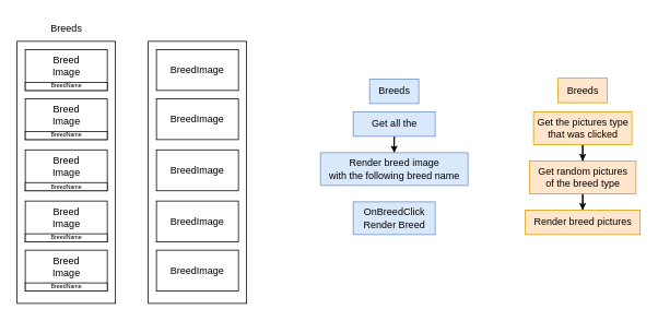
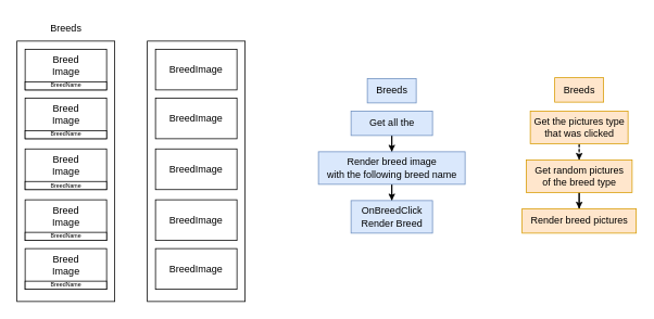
  <mxCell id="0" />
  <mxCell id="1" parent="0" />
  <mxCell id="2" value="" style="rounded=0;whiteSpace=wrap;html=1;" vertex="1" parent="1"><mxGeometry x="20" y="50" width="120" height="320" as="geometry" /></mxCell>
  <mxCell id="3" value="Breeds" style="text;html=1;align=center;verticalAlign=middle;resizable=0;points=[];autosize=1;strokeColor=none;fillColor=none;" vertex="1" parent="1"><mxGeometry x="50" y="20" width="60" height="30" as="geometry" /></mxCell>
  <mxCell id="4" value="" style="rounded=0;whiteSpace=wrap;html=1;" vertex="1" parent="1"><mxGeometry x="30" y="60" width="100" height="50" as="geometry" /></mxCell>
  <mxCell id="5" value="Breed&lt;br&gt;Image" style="text;html=1;align=center;verticalAlign=middle;resizable=0;points=[];autosize=1;strokeColor=none;fillColor=none;" vertex="1" parent="1"><mxGeometry x="50" y="60" width="60" height="40" as="geometry" /></mxCell>
  <mxCell id="6" value="" style="rounded=0;whiteSpace=wrap;html=1;" vertex="1" parent="1"><mxGeometry x="30" y="100" width="100" height="10" as="geometry" /></mxCell>
  <mxCell id="7" value="BreedName" style="text;html=1;align=center;verticalAlign=middle;resizable=0;points=[];autosize=1;strokeColor=none;fillColor=none;fontSize=7;" vertex="1" parent="1"><mxGeometry x="50" y="95" width="60" height="20" as="geometry" /></mxCell>
  <mxCell id="8" value="" style="rounded=0;whiteSpace=wrap;html=1;" vertex="1" parent="1"><mxGeometry x="30" y="120" width="100" height="50" as="geometry" /></mxCell>
  <mxCell id="9" value="Breed&lt;br&gt;Image" style="text;html=1;align=center;verticalAlign=middle;resizable=0;points=[];autosize=1;strokeColor=none;fillColor=none;" vertex="1" parent="1"><mxGeometry x="50" y="120" width="60" height="40" as="geometry" /></mxCell>
  <mxCell id="10" value="" style="rounded=0;whiteSpace=wrap;html=1;" vertex="1" parent="1"><mxGeometry x="30" y="160" width="100" height="10" as="geometry" /></mxCell>
  <mxCell id="11" value="BreedName" style="text;html=1;align=center;verticalAlign=middle;resizable=0;points=[];autosize=1;strokeColor=none;fillColor=none;fontSize=7;" vertex="1" parent="1"><mxGeometry x="50" y="155" width="60" height="20" as="geometry" /></mxCell>
  <mxCell id="12" value="" style="rounded=0;whiteSpace=wrap;html=1;" vertex="1" parent="1"><mxGeometry x="30" y="182.5" width="100" height="50" as="geometry" /></mxCell>
  <mxCell id="13" value="Breed&lt;br&gt;Image" style="text;html=1;align=center;verticalAlign=middle;resizable=0;points=[];autosize=1;strokeColor=none;fillColor=none;" vertex="1" parent="1"><mxGeometry x="50" y="182.5" width="60" height="40" as="geometry" /></mxCell>
  <mxCell id="14" value="" style="rounded=0;whiteSpace=wrap;html=1;" vertex="1" parent="1"><mxGeometry x="30" y="222.5" width="100" height="10" as="geometry" /></mxCell>
  <mxCell id="15" value="BreedName" style="text;html=1;align=center;verticalAlign=middle;resizable=0;points=[];autosize=1;strokeColor=none;fillColor=none;fontSize=7;" vertex="1" parent="1"><mxGeometry x="50" y="217.5" width="60" height="20" as="geometry" /></mxCell>
  <mxCell id="16" value="" style="rounded=0;whiteSpace=wrap;html=1;" vertex="1" parent="1"><mxGeometry x="30" y="245" width="100" height="50" as="geometry" /></mxCell>
  <mxCell id="17" value="Breed&lt;br&gt;Image" style="text;html=1;align=center;verticalAlign=middle;resizable=0;points=[];autosize=1;strokeColor=none;fillColor=none;" vertex="1" parent="1"><mxGeometry x="50" y="245" width="60" height="40" as="geometry" /></mxCell>
  <mxCell id="18" value="" style="rounded=0;whiteSpace=wrap;html=1;" vertex="1" parent="1"><mxGeometry x="30" y="285" width="100" height="10" as="geometry" /></mxCell>
  <mxCell id="19" value="BreedName" style="text;html=1;align=center;verticalAlign=middle;resizable=0;points=[];autosize=1;strokeColor=none;fillColor=none;fontSize=7;" vertex="1" parent="1"><mxGeometry x="50" y="280" width="60" height="20" as="geometry" /></mxCell>
  <mxCell id="20" value="" style="rounded=0;whiteSpace=wrap;html=1;" vertex="1" parent="1"><mxGeometry x="30" y="305" width="100" height="50" as="geometry" /></mxCell>
  <mxCell id="21" value="Breed&lt;br&gt;Image" style="text;html=1;align=center;verticalAlign=middle;resizable=0;points=[];autosize=1;strokeColor=none;fillColor=none;" vertex="1" parent="1"><mxGeometry x="50" y="305" width="60" height="40" as="geometry" /></mxCell>
  <mxCell id="22" value="" style="rounded=0;whiteSpace=wrap;html=1;" vertex="1" parent="1"><mxGeometry x="30" y="345" width="100" height="10" as="geometry" /></mxCell>
  <mxCell id="23" value="BreedName" style="text;html=1;align=center;verticalAlign=middle;resizable=0;points=[];autosize=1;strokeColor=none;fillColor=none;fontSize=7;" vertex="1" parent="1"><mxGeometry x="50" y="340" width="60" height="20" as="geometry" /></mxCell>
  <mxCell id="24" value="" style="rounded=0;whiteSpace=wrap;html=1;" vertex="1" parent="1"><mxGeometry x="180" y="50" width="120" height="320" as="geometry" /></mxCell>
  <mxCell id="25" value="BreedImage" style="rounded=0;whiteSpace=wrap;html=1;" vertex="1" parent="1"><mxGeometry x="190" y="60" width="100" height="50" as="geometry" /></mxCell>
  <mxCell id="26" value="BreedImage" style="rounded=0;whiteSpace=wrap;html=1;" vertex="1" parent="1"><mxGeometry x="190" y="120" width="100" height="50" as="geometry" /></mxCell>
  <mxCell id="27" value="BreedImage" style="rounded=0;whiteSpace=wrap;html=1;" vertex="1" parent="1"><mxGeometry x="190" y="182.5" width="100" height="50" as="geometry" /></mxCell>
  <mxCell id="28" value="BreedImage" style="rounded=0;whiteSpace=wrap;html=1;" vertex="1" parent="1"><mxGeometry x="190" y="245" width="100" height="50" as="geometry" /></mxCell>
  <mxCell id="29" value="BreedImage" style="rounded=0;whiteSpace=wrap;html=1;" vertex="1" parent="1"><mxGeometry x="190" y="305" width="100" height="50" as="geometry" /></mxCell>
  <mxCell id="30" value="" style="edgeStyle=orthogonalEdgeStyle;rounded=0;orthogonalLoop=1;jettySize=auto;html=1;fontSize=7;" edge="1" parent="1" source="31" target="33"><mxGeometry relative="1" as="geometry" /></mxCell>
  <mxCell id="31" value="Get all the" style="text;html=1;align=center;verticalAlign=middle;resizable=0;points=[];autosize=1;strokeColor=#6c8ebf;fillColor=#dae8fc;" vertex="1" parent="1"><mxGeometry x="430" y="136" width="100" height="30" as="geometry" /></mxCell>
+ <mxCell id="32" value="" style="edgeStyle=orthogonalEdgeStyle;rounded=0;orthogonalLoop=1;jettySize=auto;html=1;fontSize=7;" edge="1" parent="1" source="33" target="35"><mxGeometry relative="1" as="geometry" /></mxCell>
  <mxCell id="33" value="Render breed image&lt;br&gt;with the following breed name" style="text;html=1;align=center;verticalAlign=middle;resizable=0;points=[];autosize=1;strokeColor=#6c8ebf;fillColor=#dae8fc;" vertex="1" parent="1"><mxGeometry x="390" y="186" width="180" height="40" as="geometry" /></mxCell>
  <mxCell id="34" value="Breeds" style="text;html=1;align=center;verticalAlign=middle;resizable=0;points=[];autosize=1;strokeColor=#6c8ebf;fillColor=#dae8fc;" vertex="1" parent="1"><mxGeometry x="450" y="96" width="60" height="30" as="geometry" /></mxCell>
  <mxCell id="35" value="OnBreedClick&lt;br&gt;Render Breed" style="text;html=1;align=center;verticalAlign=middle;resizable=0;points=[];autosize=1;strokeColor=#6c8ebf;fillColor=#dae8fc;" vertex="1" parent="1"><mxGeometry x="430" y="246" width="100" height="40" as="geometry" /></mxCell>
  <mxCell id="36" value="Breeds" style="text;html=1;align=center;verticalAlign=middle;resizable=0;points=[];autosize=1;strokeColor=#d79b00;fillColor=#ffe6cc;" vertex="1" parent="1"><mxGeometry x="680" y="95" width="60" height="30" as="geometry" /></mxCell>
- <mxCell id="37" value="" style="edgeStyle=orthogonalEdgeStyle;rounded=0;orthogonalLoop=1;jettySize=auto;html=1;fontSize=7;" edge="1" parent="1" source="38" target="40"><mxGeometry relative="1" as="geometry" /></mxCell>
+ <mxCell id="37" value="" style="edgeStyle=orthogonalEdgeStyle;rounded=0;orthogonalLoop=1;jettySize=auto;html=1;fontSize=7;dashed=1;" edge="1" parent="1" source="38" target="40"><mxGeometry relative="1" as="geometry" /></mxCell>
  <mxCell id="38" value="Get the pictures type&lt;br&gt;that was clicked" style="text;html=1;align=center;verticalAlign=middle;resizable=0;points=[];autosize=1;strokeColor=#d79b00;fillColor=#ffe6cc;" vertex="1" parent="1"><mxGeometry x="650" y="136" width="120" height="40" as="geometry" /></mxCell>
  <mxCell id="39" value="" style="edgeStyle=orthogonalEdgeStyle;rounded=0;orthogonalLoop=1;jettySize=auto;html=1;fontSize=7;" edge="1" parent="1" source="40" target="41"><mxGeometry relative="1" as="geometry" /></mxCell>
  <mxCell id="40" value="Get random pictures&lt;br&gt;of the breed type" style="text;html=1;align=center;verticalAlign=middle;resizable=0;points=[];autosize=1;strokeColor=#d79b00;fillColor=#ffe6cc;" vertex="1" parent="1"><mxGeometry x="645" y="196" width="130" height="40" as="geometry" /></mxCell>
  <mxCell id="41" value="Render breed pictures" style="text;html=1;align=center;verticalAlign=middle;resizable=0;points=[];autosize=1;strokeColor=#d79b00;fillColor=#ffe6cc;" vertex="1" parent="1"><mxGeometry x="640" y="256" width="140" height="30" as="geometry" /></mxCell>
